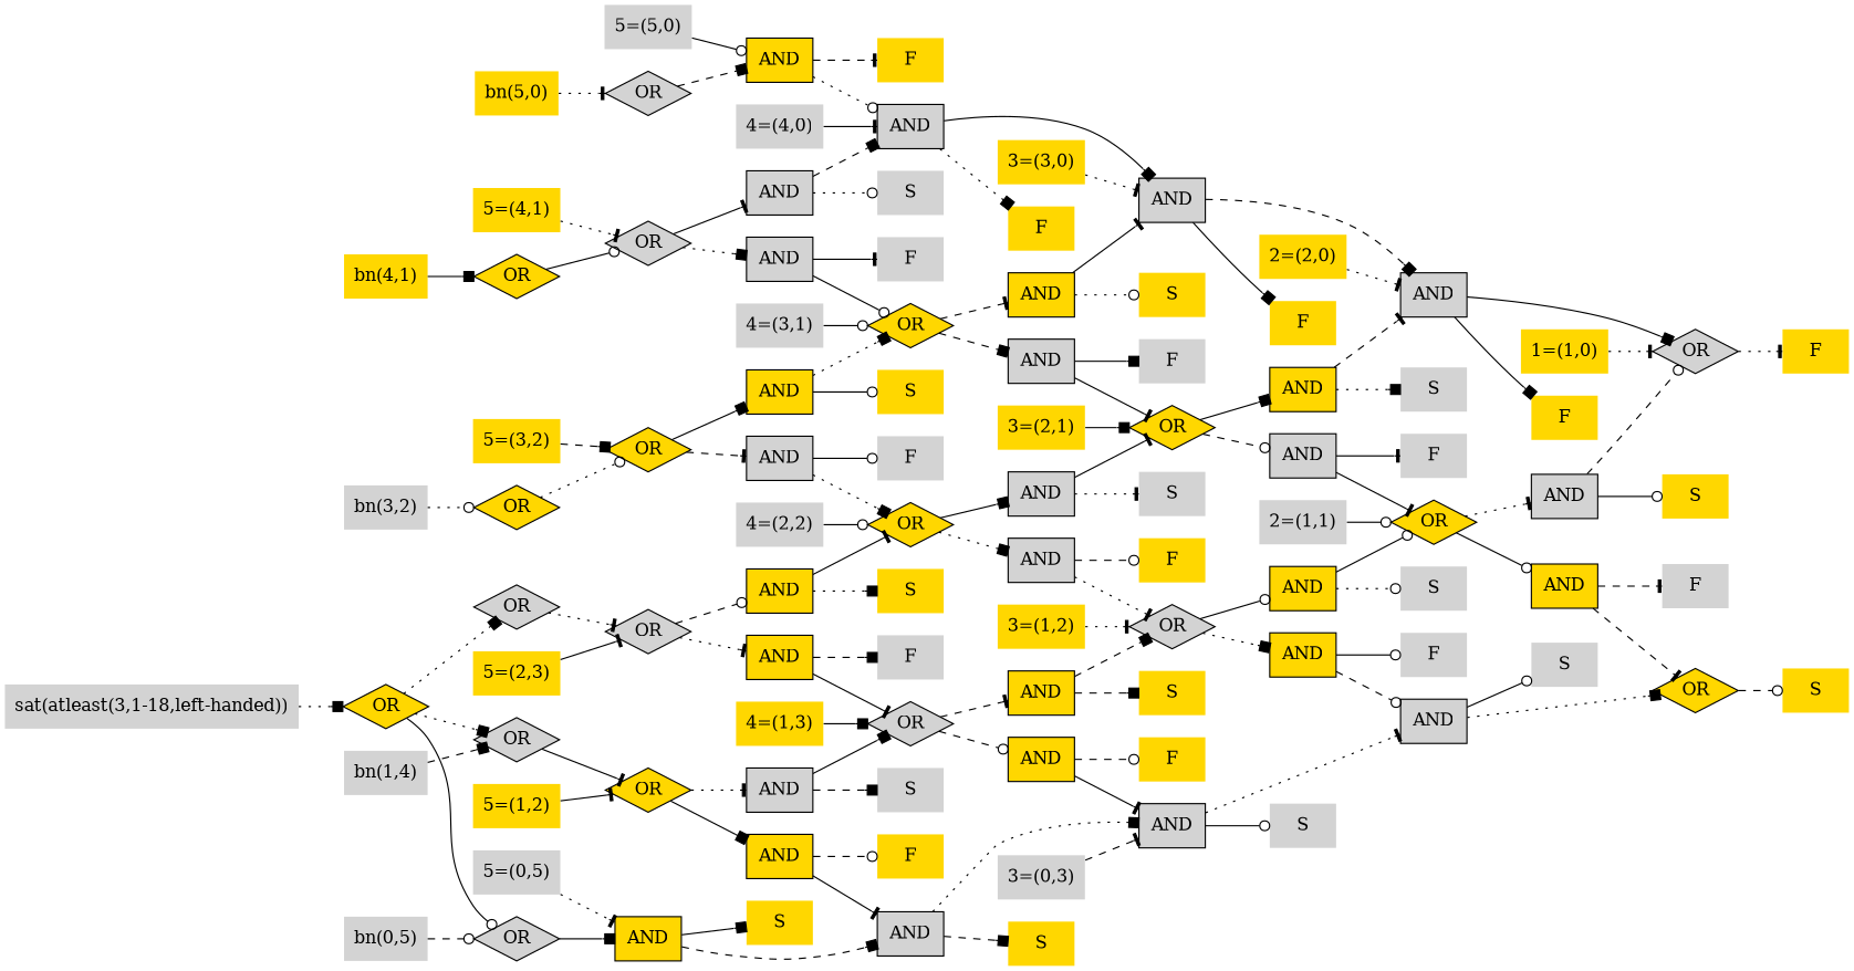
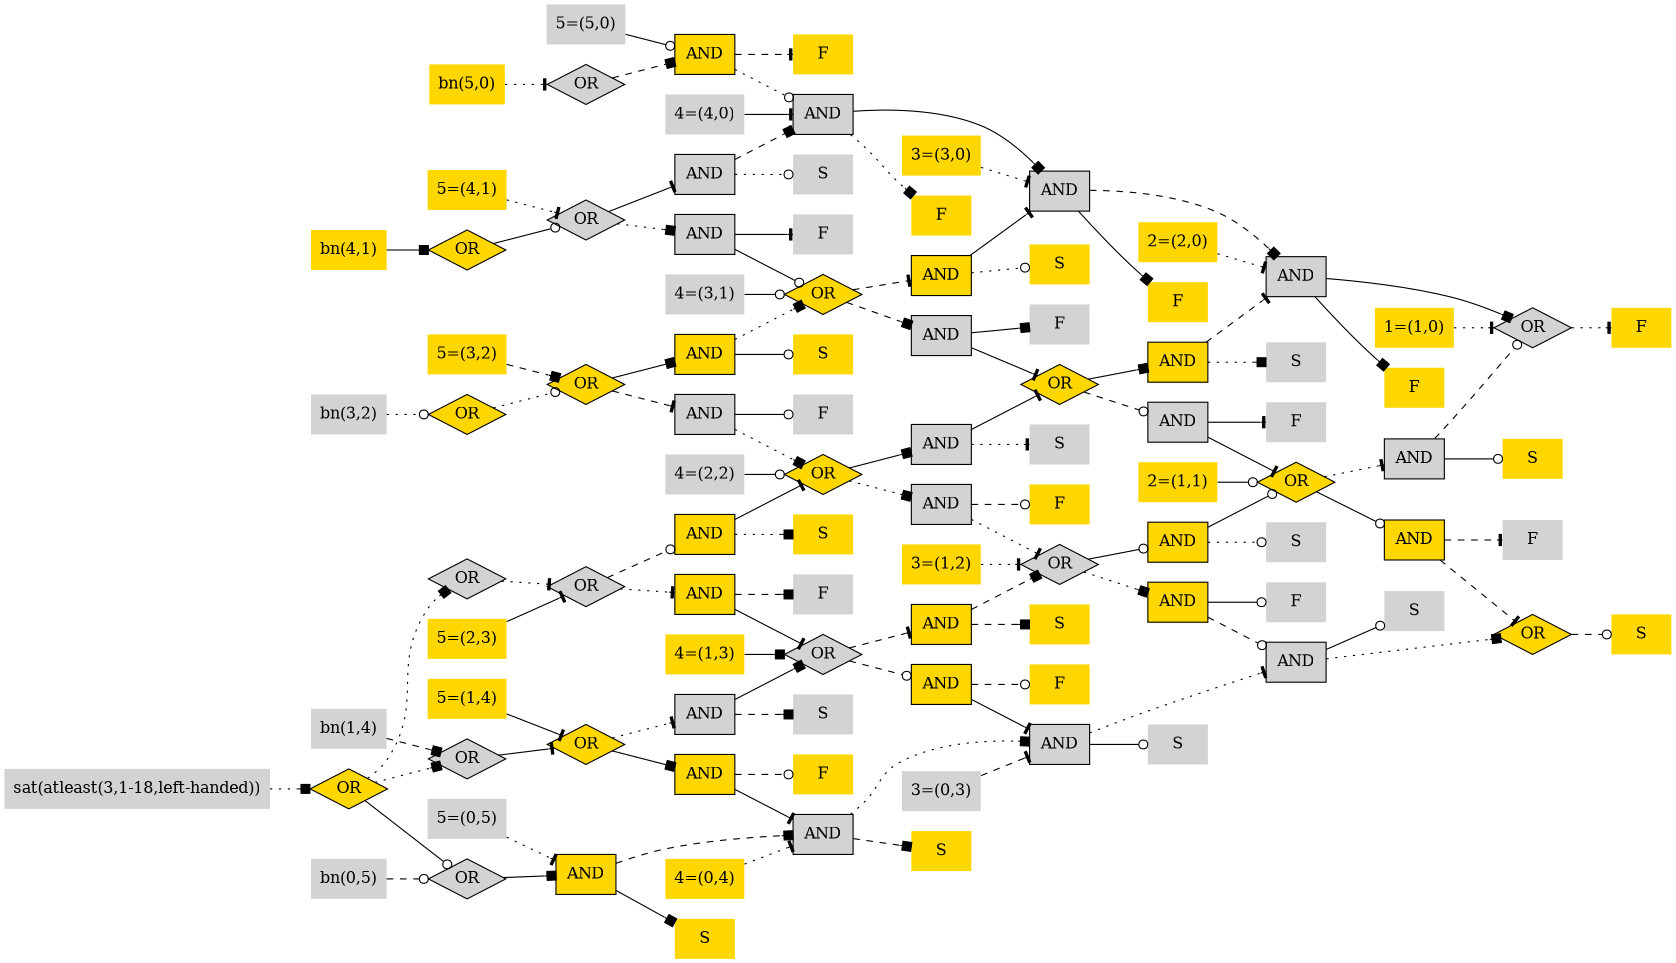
  digraph {
    rankdir=LR
    node [fillcolor=gold shape=plaintext style=filled]
    edge [arrowhead=box style=solid]
    n1 [fillcolor=lightgrey label=OR shape=diamond]
    n2 [label=F]
    n3 [label=OR shape=diamond]
    n4 [label=S]
    n5 [fillcolor=lightgrey label=AND shape=box]
    n6 [label=F]
    n7 [fillcolor=lightgrey label=AND shape=box]
    n8 [label=S]
    n9 [label=AND shape=box]
    n10 [fillcolor=lightgrey label=F]
    n11 [fillcolor=lightgrey label=AND shape=box]
    n12 [fillcolor=lightgrey label=S]
    n13 [label=OR shape=diamond]
    n14 [fillcolor=lightgrey label=AND shape=box]
    n15 [label=F]
    n16 [label=AND shape=box]
    n17 [fillcolor=lightgrey label=S]
    n18 [fillcolor=lightgrey label=AND shape=box]
    n19 [fillcolor=lightgrey label=F]
    n20 [label=AND shape=box]
    n21 [fillcolor=lightgrey label=S]
    n22 [label=AND shape=box]
    n23 [fillcolor=lightgrey label=F]
    n24 [fillcolor=lightgrey label=AND shape=box]
    n25 [fillcolor=lightgrey label=S]
    n26 [label=OR shape=diamond]
    n27 [fillcolor=lightgrey label=OR shape=diamond]
    n28 [fillcolor=lightgrey label=AND shape=box]
    n29 [label=F]
    n30 [label=AND shape=box]
    n31 [label=S]
    n32 [fillcolor=lightgrey label=AND shape=box]
    n33 [fillcolor=lightgrey label=F]
    n34 [fillcolor=lightgrey label=AND shape=box]
    n35 [fillcolor=lightgrey label=S]
    n36 [fillcolor=lightgrey label=AND shape=box]
    n37 [label=F]
    n38 [label=AND shape=box]
    n39 [label=S]
    n40 [label=AND shape=box]
    n41 [label=F]
    n42 [fillcolor=lightgrey label=AND shape=box]
    n43 [label=S]
    n44 [label=OR shape=diamond]
    n45 [label=OR shape=diamond]
    n46 [fillcolor=lightgrey label=OR shape=diamond]
    n47 [label=AND shape=box]
    n48 [label=F]
    n49 [fillcolor=lightgrey label=AND shape=box]
    n50 [fillcolor=lightgrey label=S]
    n51 [fillcolor=lightgrey label=AND shape=box]
    n52 [fillcolor=lightgrey label=F]
    n53 [label=AND shape=box]
    n54 [label=S]
    n55 [fillcolor=lightgrey label=AND shape=box]
    n56 [fillcolor=lightgrey label=F]
    n57 [label=AND shape=box]
    n58 [label=S]
    n59 [label=AND shape=box]
    n60 [fillcolor=lightgrey label=F]
    n61 [fillcolor=lightgrey label=AND shape=box]
    n62 [fillcolor=lightgrey label=S]
    n63 [label=AND shape=box]
    n64 [label=F]
    n65 [label=AND shape=box]
    n66 [label=S]
    n67 [fillcolor=lightgrey label=OR shape=diamond]
    n68 [label=OR shape=diamond]
    n69 [fillcolor=lightgrey label=OR shape=diamond]
    n70 [label=OR shape=diamond]
    n71 [fillcolor=lightgrey label=OR shape=diamond]
    n72 [label=OR shape=diamond]
    n73 [label=OR shape=diamond]
    n74 [fillcolor=lightgrey label=OR shape=diamond]
    n75 [fillcolor=lightgrey label=OR shape=diamond]
    n76 [fillcolor=lightgrey label=OR shape=diamond]
    n77 [label=OR shape=diamond]
    n78 [fillcolor=lightgrey label="5=(5,0)"]
    n79 [label="1=(1,0)"]
-   n80 [label="3=(2,1)"]
-   n81 [label="5=(1,2)"]
+   n81 [label="5=(1,4)"]
    n82 [label="3=(3,0)"]
    n83 [label="5=(4,1)"]
    n84 [label="bn(5,0)"]
    n85 [label="4=(1,3)"]
    n86 [label="5=(3,2)"]
    n87 [fillcolor=lightgrey label="bn(0,5)"]
    n88 [fillcolor=lightgrey label="4=(2,2)"]
    n89 [fillcolor=lightgrey label="bn(3,2)"]
    n90 [fillcolor=lightgrey label="3=(0,3)"]
    n91 [fillcolor=lightgrey label="5=(0,5)"]
-   n92 [fillcolor=lightgrey label="2=(1,1)"]
+   n92 [label="2=(1,1)"]
    n93 [label="3=(1,2)"]
    n94 [fillcolor=lightgrey label="sat(atleast(3,1-18,left-handed))"]
    n95 [fillcolor=lightgrey label="bn(1,4)"]
    n96 [label="bn(4,1)"]
    n97 [fillcolor=lightgrey label="4=(4,0)"]
+   n98 [label="4=(0,4)"]
    n99 [label="5=(2,3)"]
    n100 [fillcolor=lightgrey label="4=(3,1)"]
    n101 [label="2=(2,0)"]
    n1 -> n2 [arrowhead=tee style=dotted]
    n3 -> n4 [arrowhead=odot style=dashed]
    n5 -> n1
    n5 -> n6
    n7 -> n1 [arrowhead=odot style=dashed]
    n7 -> n8 [arrowhead=odot]
    n9 -> n3 [arrowhead=tee style=dashed]
    n9 -> n10 [arrowhead=tee style=dashed]
    n11 -> n3 [style=dotted]
    n11 -> n12 [arrowhead=odot]
    n13 -> n7 [arrowhead=tee style=dotted]
    n13 -> n9 [arrowhead=odot]
    n14 -> n5 [style=dashed]
    n14 -> n15
    n16 -> n5 [arrowhead=tee style=dashed]
    n16 -> n17 [style=dotted]
    n18 -> n13 [arrowhead=tee]
    n18 -> n19 [arrowhead=tee]
    n20 -> n13 [arrowhead=odot]
    n20 -> n21 [arrowhead=odot style=dotted]
    n22 -> n11 [arrowhead=odot style=dashed]
    n22 -> n23 [arrowhead=odot]
    n24 -> n11 [arrowhead=tee style=dotted]
    n24 -> n25 [arrowhead=odot]
    n26 -> n16
    n26 -> n18 [arrowhead=odot style=dashed]
    n27 -> n20 [arrowhead=odot]
    n27 -> n22 [style=dotted]
    n28 -> n14
    n28 -> n29 [style=dotted]
    n30 -> n14 [arrowhead=tee]
    n30 -> n31 [arrowhead=odot style=dotted]
    n32 -> n26 [arrowhead=tee]
    n32 -> n33
    n34 -> n26 [arrowhead=tee]
    n34 -> n35 [arrowhead=tee style=dotted]
    n36 -> n27 [arrowhead=tee style=dotted]
    n36 -> n37 [arrowhead=odot style=dashed]
    n38 -> n27 [style=dashed]
    n38 -> n39 [style=dashed]
    n40 -> n24 [arrowhead=tee]
    n40 -> n41 [arrowhead=odot style=dashed]
    n42 -> n24 [style=dotted]
    n42 -> n43 [style=dashed]
    n44 -> n30 [arrowhead=tee style=dashed]
    n44 -> n32 [style=dashed]
    n45 -> n34
    n45 -> n36 [style=dotted]
    n46 -> n38 [arrowhead=tee style=dashed]
    n46 -> n40 [arrowhead=odot style=dashed]
    n47 -> n28 [arrowhead=odot style=dotted]
    n47 -> n48 [arrowhead=tee style=dashed]
    n49 -> n28 [style=dashed]
    n49 -> n50 [arrowhead=odot style=dotted]
    n51 -> n44 [arrowhead=odot]
    n51 -> n52 [arrowhead=tee]
    n53 -> n44 [style=dotted]
    n53 -> n54 [arrowhead=odot]
    n55 -> n45 [style=dotted]
    n55 -> n56 [arrowhead=odot]
    n57 -> n45 [arrowhead=tee]
    n57 -> n58 [style=dotted]
    n59 -> n46 [arrowhead=tee]
    n59 -> n60 [style=dashed]
    n61 -> n46
    n61 -> n62 [style=dashed]
    n63 -> n42 [arrowhead=tee]
    n63 -> n64 [arrowhead=odot style=dashed]
    n65 -> n42 [style=dashed]
    n65 -> n66
    n67 -> n49 [arrowhead=tee]
    n67 -> n51 [style=dotted]
    n68 -> n53
    n68 -> n55 [arrowhead=tee style=dashed]
    n69 -> n57 [arrowhead=odot style=dashed]
    n69 -> n59 [arrowhead=tee style=dotted]
    n70 -> n61 [arrowhead=tee style=dotted]
    n70 -> n63
    n71 -> n47 [style=dashed]
    n72 -> n67 [arrowhead=odot]
    n73 -> n68 [arrowhead=odot style=dotted]
    n74 -> n69 [arrowhead=tee style=dotted]
    n75 -> n70 [arrowhead=tee]
    n76 -> n65
    n77 -> n74 [style=dotted]
    n77 -> n75 [style=dotted]
    n77 -> n76 [arrowhead=odot]
    n78 -> n47 [arrowhead=odot]
    n79 -> n1 [arrowhead=tee style=dotted]
-   n80 -> n26
    n81 -> n70 [arrowhead=tee]
    n82 -> n14 [arrowhead=tee style=dotted]
    n83 -> n67 [arrowhead=tee style=dotted]
    n84 -> n71 [arrowhead=tee style=dotted]
    n85 -> n46
    n86 -> n68 [style=dashed]
    n87 -> n76 [arrowhead=odot style=dashed]
    n88 -> n45 [arrowhead=odot]
    n89 -> n73 [arrowhead=odot style=dotted]
    n90 -> n24 [arrowhead=tee style=dashed]
    n91 -> n65 [arrowhead=tee style=dotted]
    n92 -> n13 [arrowhead=odot]
    n93 -> n27 [arrowhead=tee style=dotted]
    n94 -> n77 [style=dotted]
    n95 -> n75 [style=dashed]
    n96 -> n72
    n97 -> n28 [arrowhead=tee]
+   n98 -> n42 [arrowhead=tee style=dotted]
    n99 -> n69 [arrowhead=tee]
    n100 -> n44 [arrowhead=odot]
    n101 -> n5 [arrowhead=tee style=dotted]
  }
